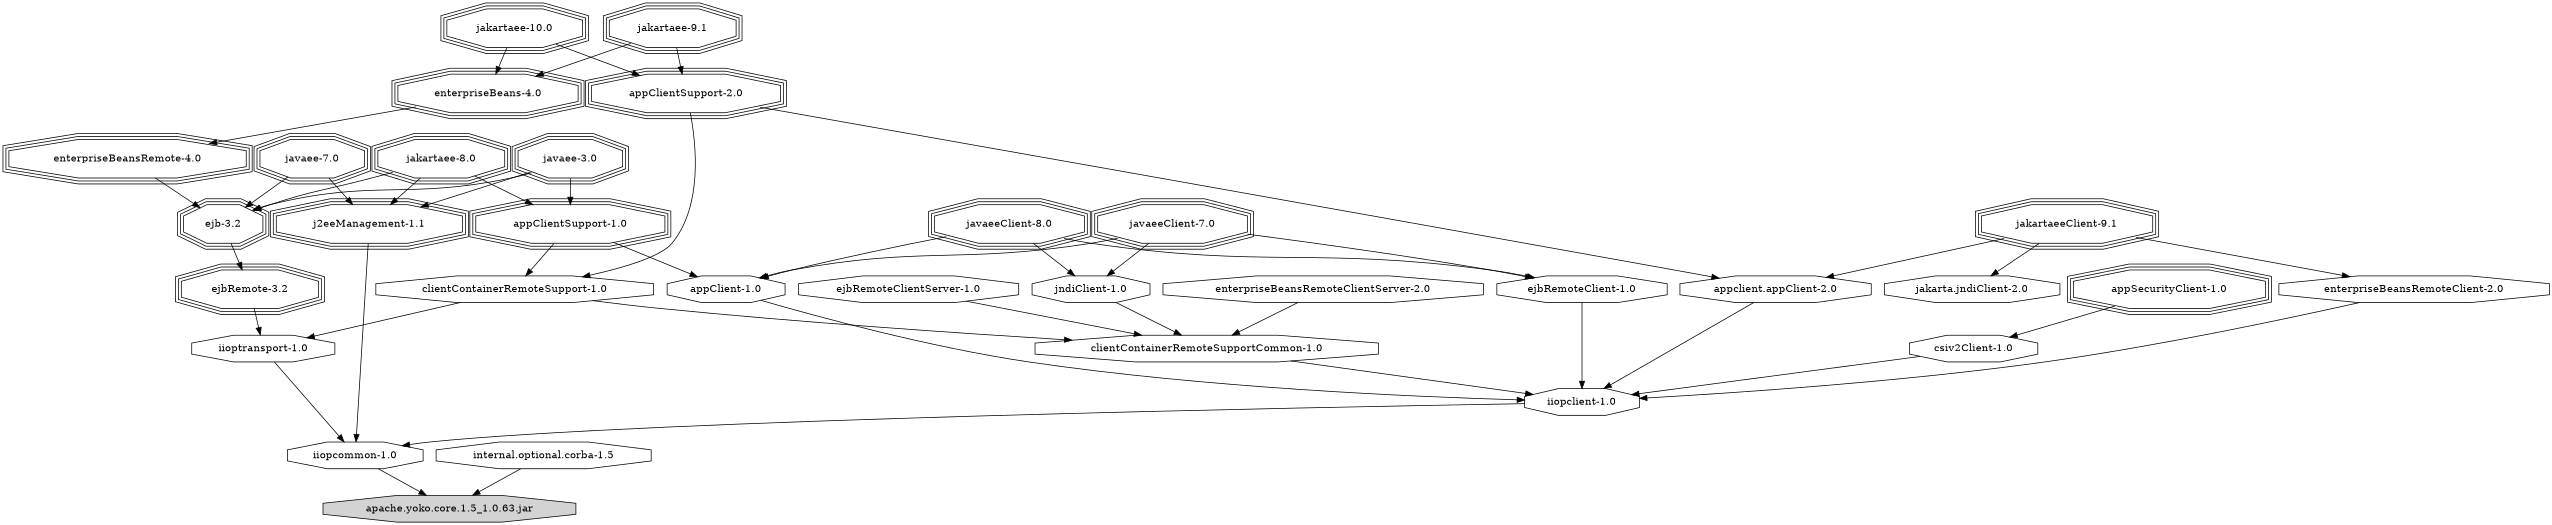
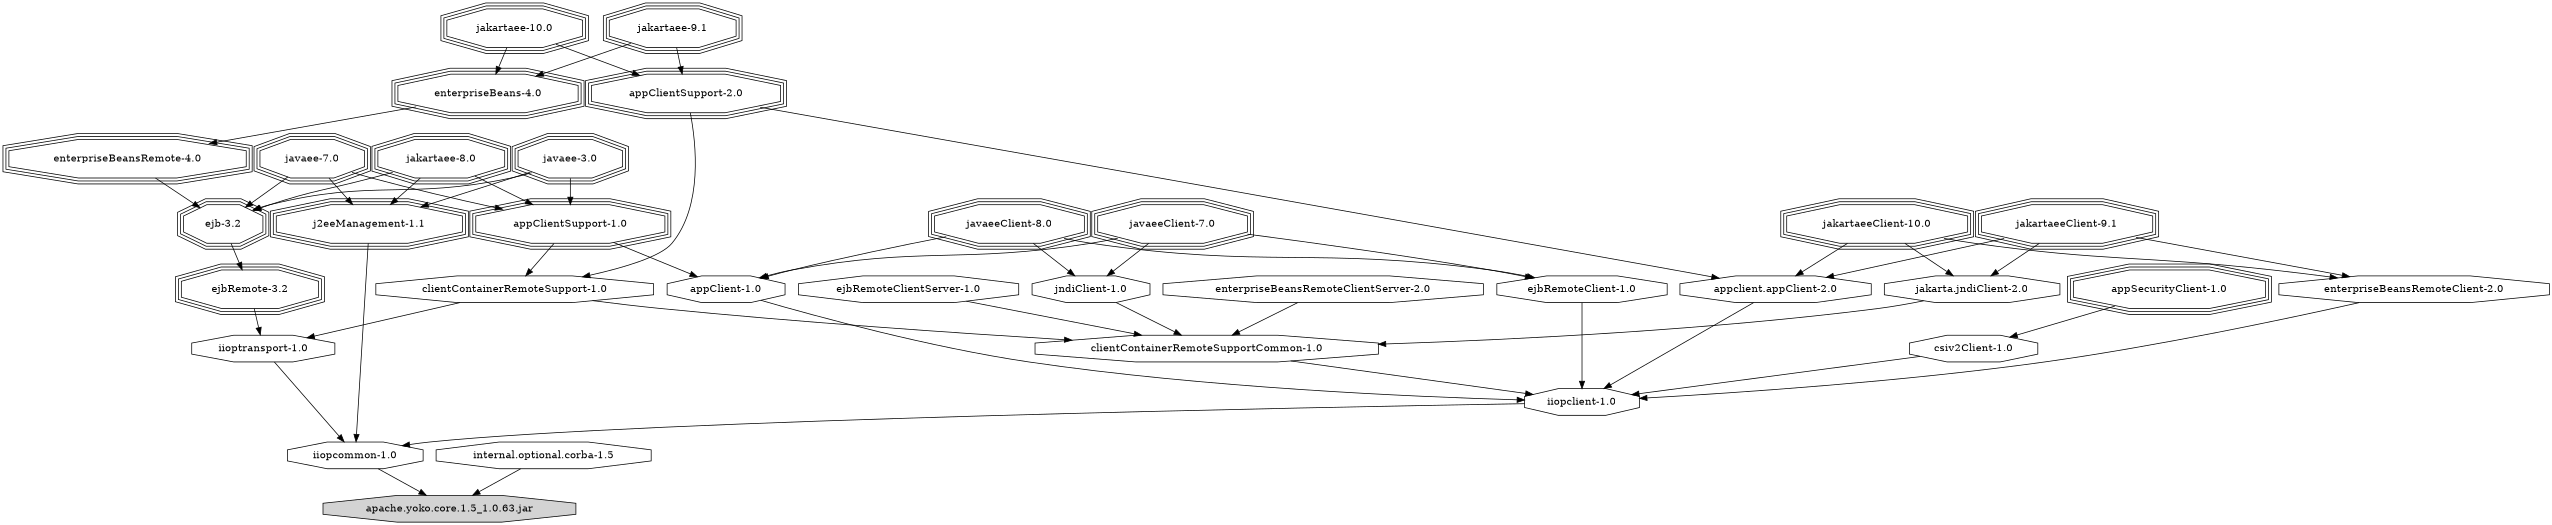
  digraph {
    node [shape=tripleoctagon]
    "iioptransport-1.0" [shape=octagon]
    "ejbRemote-3.2"
    "iiopcommon-1.0" [shape=octagon]
    "j2eeManagement-1.1"
    "apache.yoko.core.1.5_1.0.63.jar" [bgcolor=gray95 shape=octagon style=filled]
    "jakarta.jndiClient-2.0" [shape=octagon]
+   "jakartaeeClient-10.0"
    "appclient.appClient-2.0" [shape=octagon]
    "enterpriseBeansRemoteClient-2.0" [shape=octagon]
    "clientContainerRemoteSupportCommon-1.0" [shape=octagon]
    "iiopclient-1.0" [shape=octagon]
    "jakartaeeClient-9.1"
    "jakartaee-8.0"
    "ejb-3.2"
    "appClientSupport-1.0"
    "appClient-1.0" [shape=octagon]
    "clientContainerRemoteSupport-1.0" [shape=octagon]
    "jakartaee-10.0"
    "enterpriseBeans-4.0"
    "appClientSupport-2.0"
    "enterpriseBeansRemote-4.0"
    "internal.optional.corba-1.5" [shape=octagon]
    "jakartaee-9.1"
    n24 [label="javaee-3.0"]
    "javaeeClient-8.0"
    "jndiClient-1.0" [shape=octagon]
    "ejbRemoteClient-1.0" [shape=octagon]
    "javaeeClient-7.0"
    "javaee-7.0"
    "enterpriseBeansRemoteClientServer-2.0" [shape=octagon]
    "csiv2Client-1.0" [shape=octagon]
    "ejbRemoteClientServer-1.0" [shape=octagon]
    "appSecurityClient-1.0"
    "iioptransport-1.0" -> "iiopcommon-1.0"
    "ejbRemote-3.2" -> "iioptransport-1.0"
    "iiopcommon-1.0" -> "apache.yoko.core.1.5_1.0.63.jar"
    "j2eeManagement-1.1" -> "iiopcommon-1.0"
+   "jakarta.jndiClient-2.0" -> "clientContainerRemoteSupportCommon-1.0"
+   "jakartaeeClient-10.0" -> "jakarta.jndiClient-2.0"
+   "jakartaeeClient-10.0" -> "appclient.appClient-2.0"
+   "jakartaeeClient-10.0" -> "enterpriseBeansRemoteClient-2.0"
    "appclient.appClient-2.0" -> "iiopclient-1.0"
    "enterpriseBeansRemoteClient-2.0" -> "iiopclient-1.0"
    "clientContainerRemoteSupportCommon-1.0" -> "iiopclient-1.0"
    "iiopclient-1.0" -> "iiopcommon-1.0"
    "jakartaeeClient-9.1" -> "jakarta.jndiClient-2.0"
    "jakartaeeClient-9.1" -> "appclient.appClient-2.0"
    "jakartaeeClient-9.1" -> "enterpriseBeansRemoteClient-2.0"
    "jakartaee-8.0" -> "j2eeManagement-1.1"
    "jakartaee-8.0" -> "ejb-3.2"
    "jakartaee-8.0" -> "appClientSupport-1.0"
    "ejb-3.2" -> "ejbRemote-3.2"
    "appClientSupport-1.0" -> "appClient-1.0"
    "appClientSupport-1.0" -> "clientContainerRemoteSupport-1.0"
    "appClient-1.0" -> "iiopclient-1.0"
    "clientContainerRemoteSupport-1.0" -> "iioptransport-1.0"
    "clientContainerRemoteSupport-1.0" -> "clientContainerRemoteSupportCommon-1.0"
    "jakartaee-10.0" -> "enterpriseBeans-4.0"
    "jakartaee-10.0" -> "appClientSupport-2.0"
    "enterpriseBeans-4.0" -> "enterpriseBeansRemote-4.0"
    "appClientSupport-2.0" -> "appclient.appClient-2.0"
    "appClientSupport-2.0" -> "clientContainerRemoteSupport-1.0"
    "enterpriseBeansRemote-4.0" -> "ejb-3.2"
    "internal.optional.corba-1.5" -> "apache.yoko.core.1.5_1.0.63.jar"
    "jakartaee-9.1" -> "enterpriseBeans-4.0"
    "jakartaee-9.1" -> "appClientSupport-2.0"
    n24 -> "j2eeManagement-1.1"
    n24 -> "ejb-3.2"
    n24 -> "appClientSupport-1.0"
    "javaeeClient-8.0" -> "appClient-1.0"
    "javaeeClient-8.0" -> "jndiClient-1.0"
    "javaeeClient-8.0" -> "ejbRemoteClient-1.0"
    "jndiClient-1.0" -> "clientContainerRemoteSupportCommon-1.0"
    "ejbRemoteClient-1.0" -> "iiopclient-1.0"
    "javaeeClient-7.0" -> "appClient-1.0"
    "javaeeClient-7.0" -> "jndiClient-1.0"
    "javaeeClient-7.0" -> "ejbRemoteClient-1.0"
    "javaee-7.0" -> "j2eeManagement-1.1"
    "javaee-7.0" -> "ejb-3.2"
+   "javaee-7.0" -> "appClientSupport-1.0"
    "enterpriseBeansRemoteClientServer-2.0" -> "clientContainerRemoteSupportCommon-1.0"
    "csiv2Client-1.0" -> "iiopclient-1.0"
    "ejbRemoteClientServer-1.0" -> "clientContainerRemoteSupportCommon-1.0"
    "appSecurityClient-1.0" -> "csiv2Client-1.0"
  }
